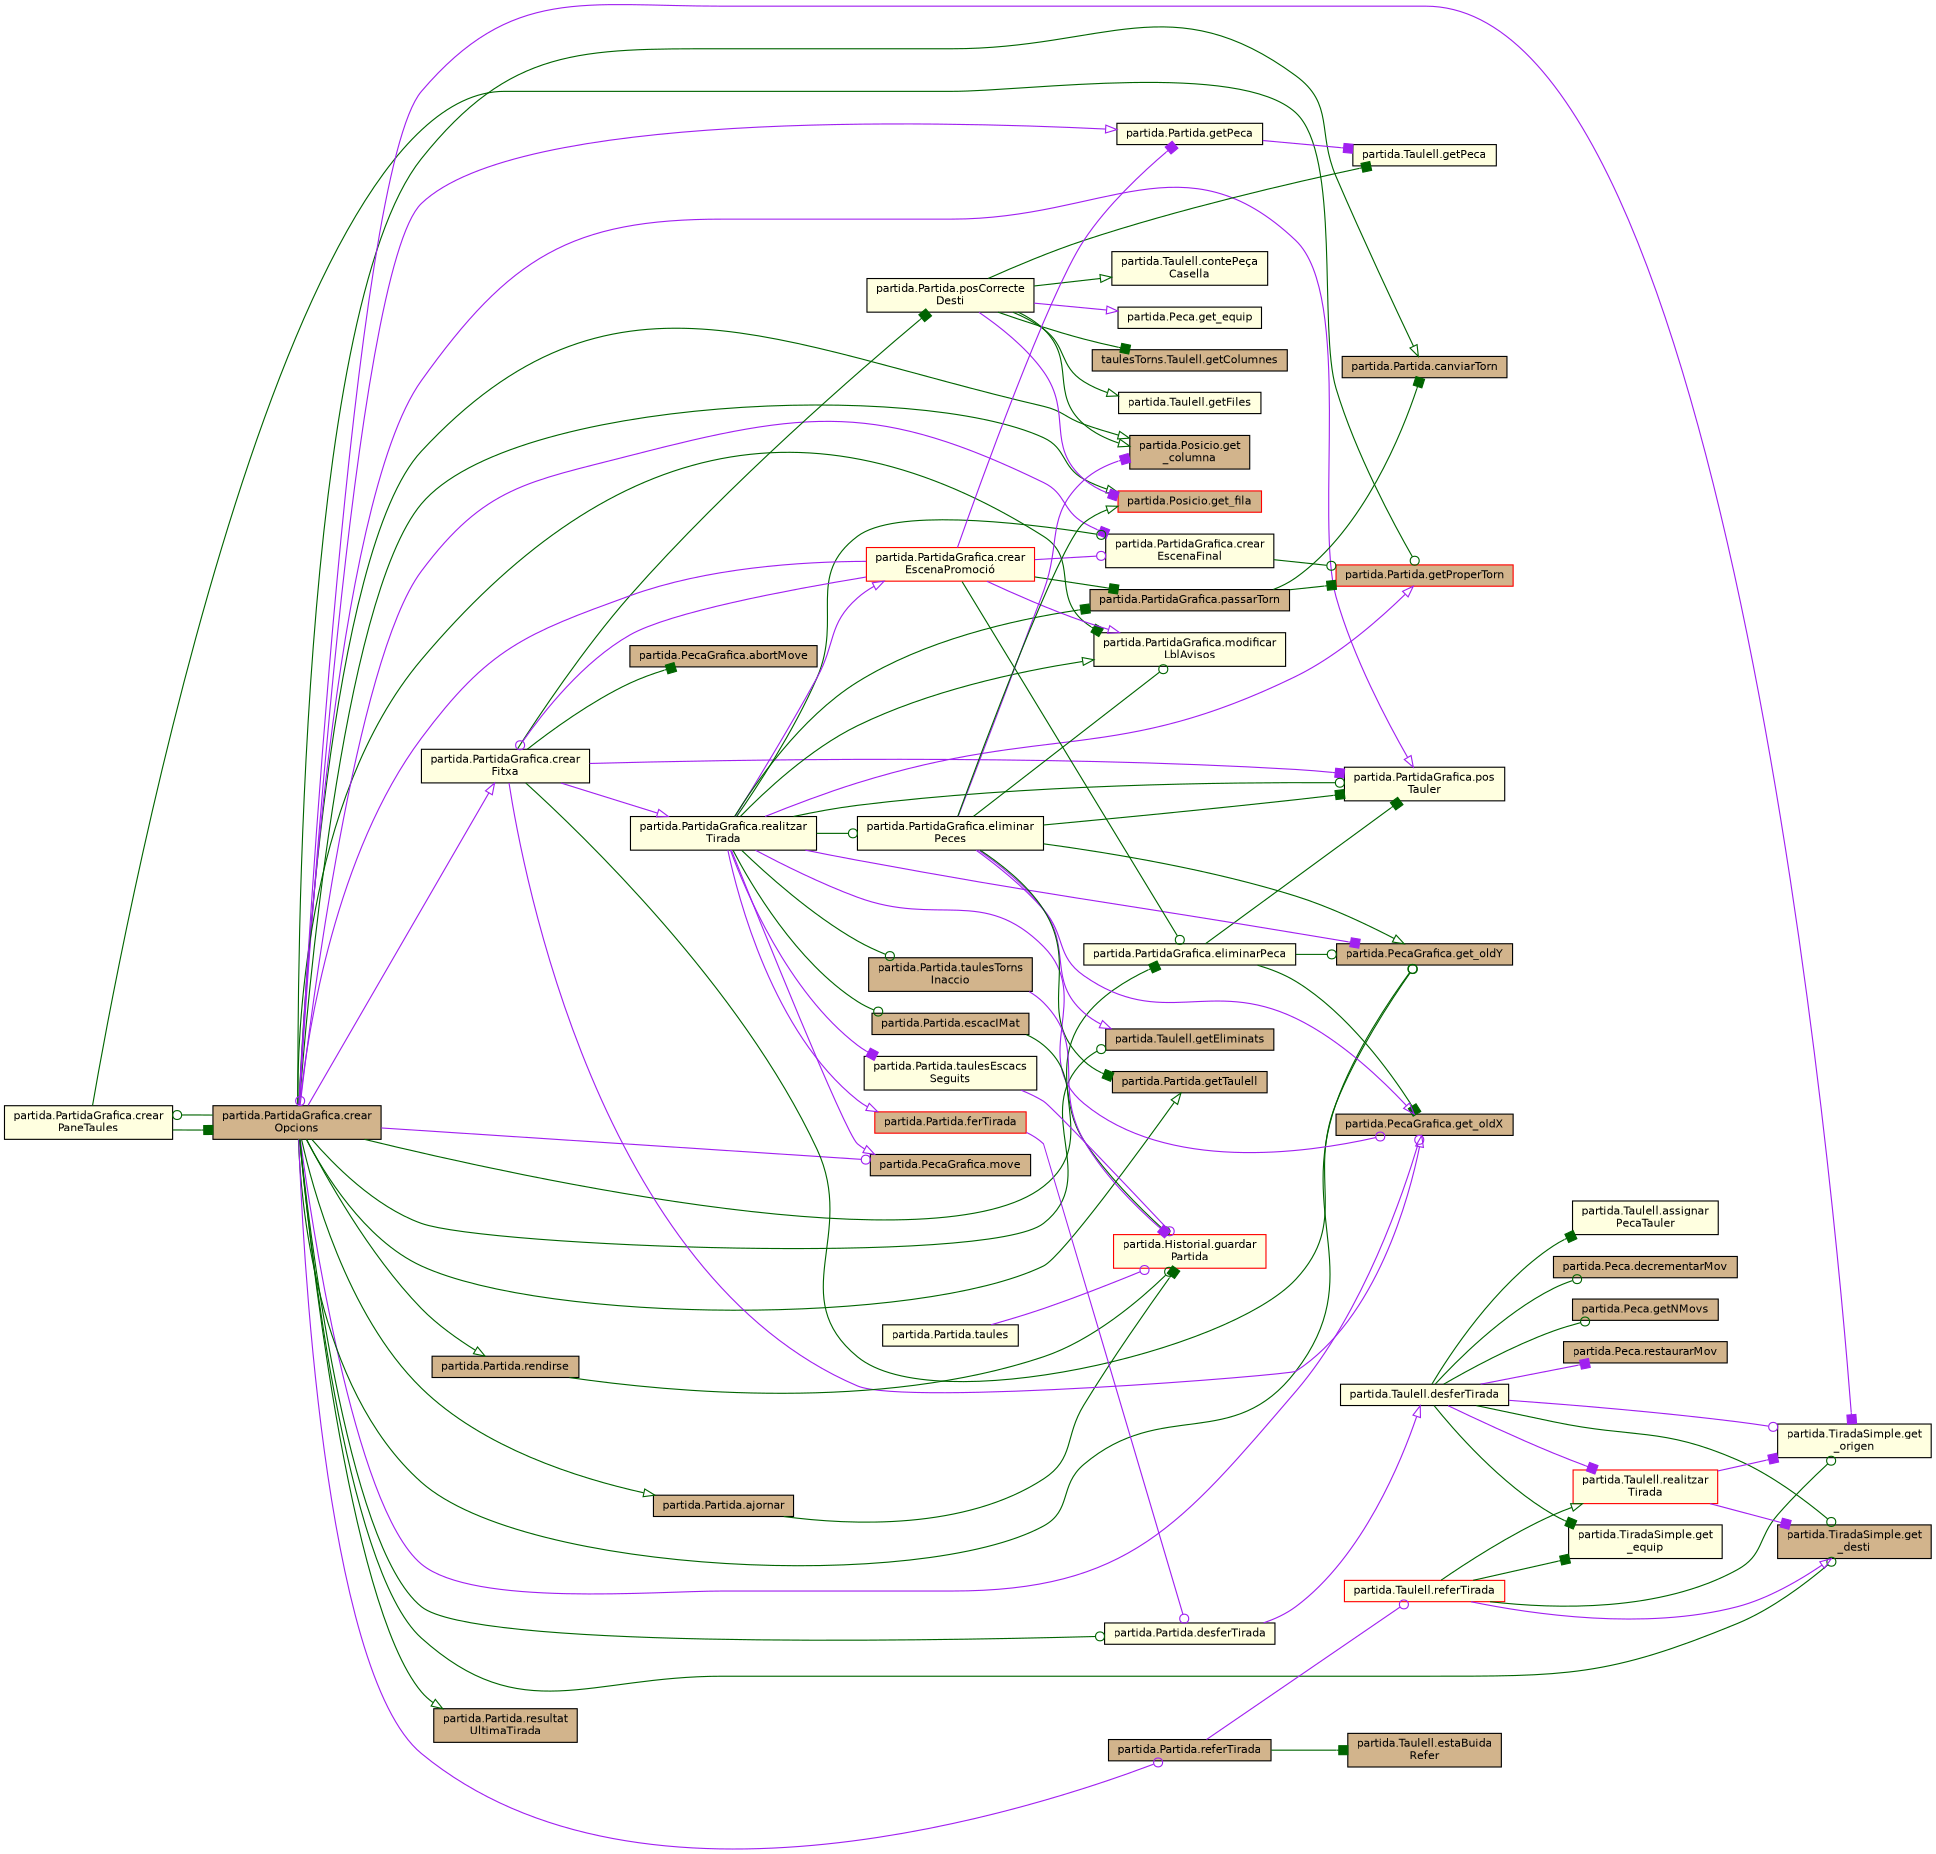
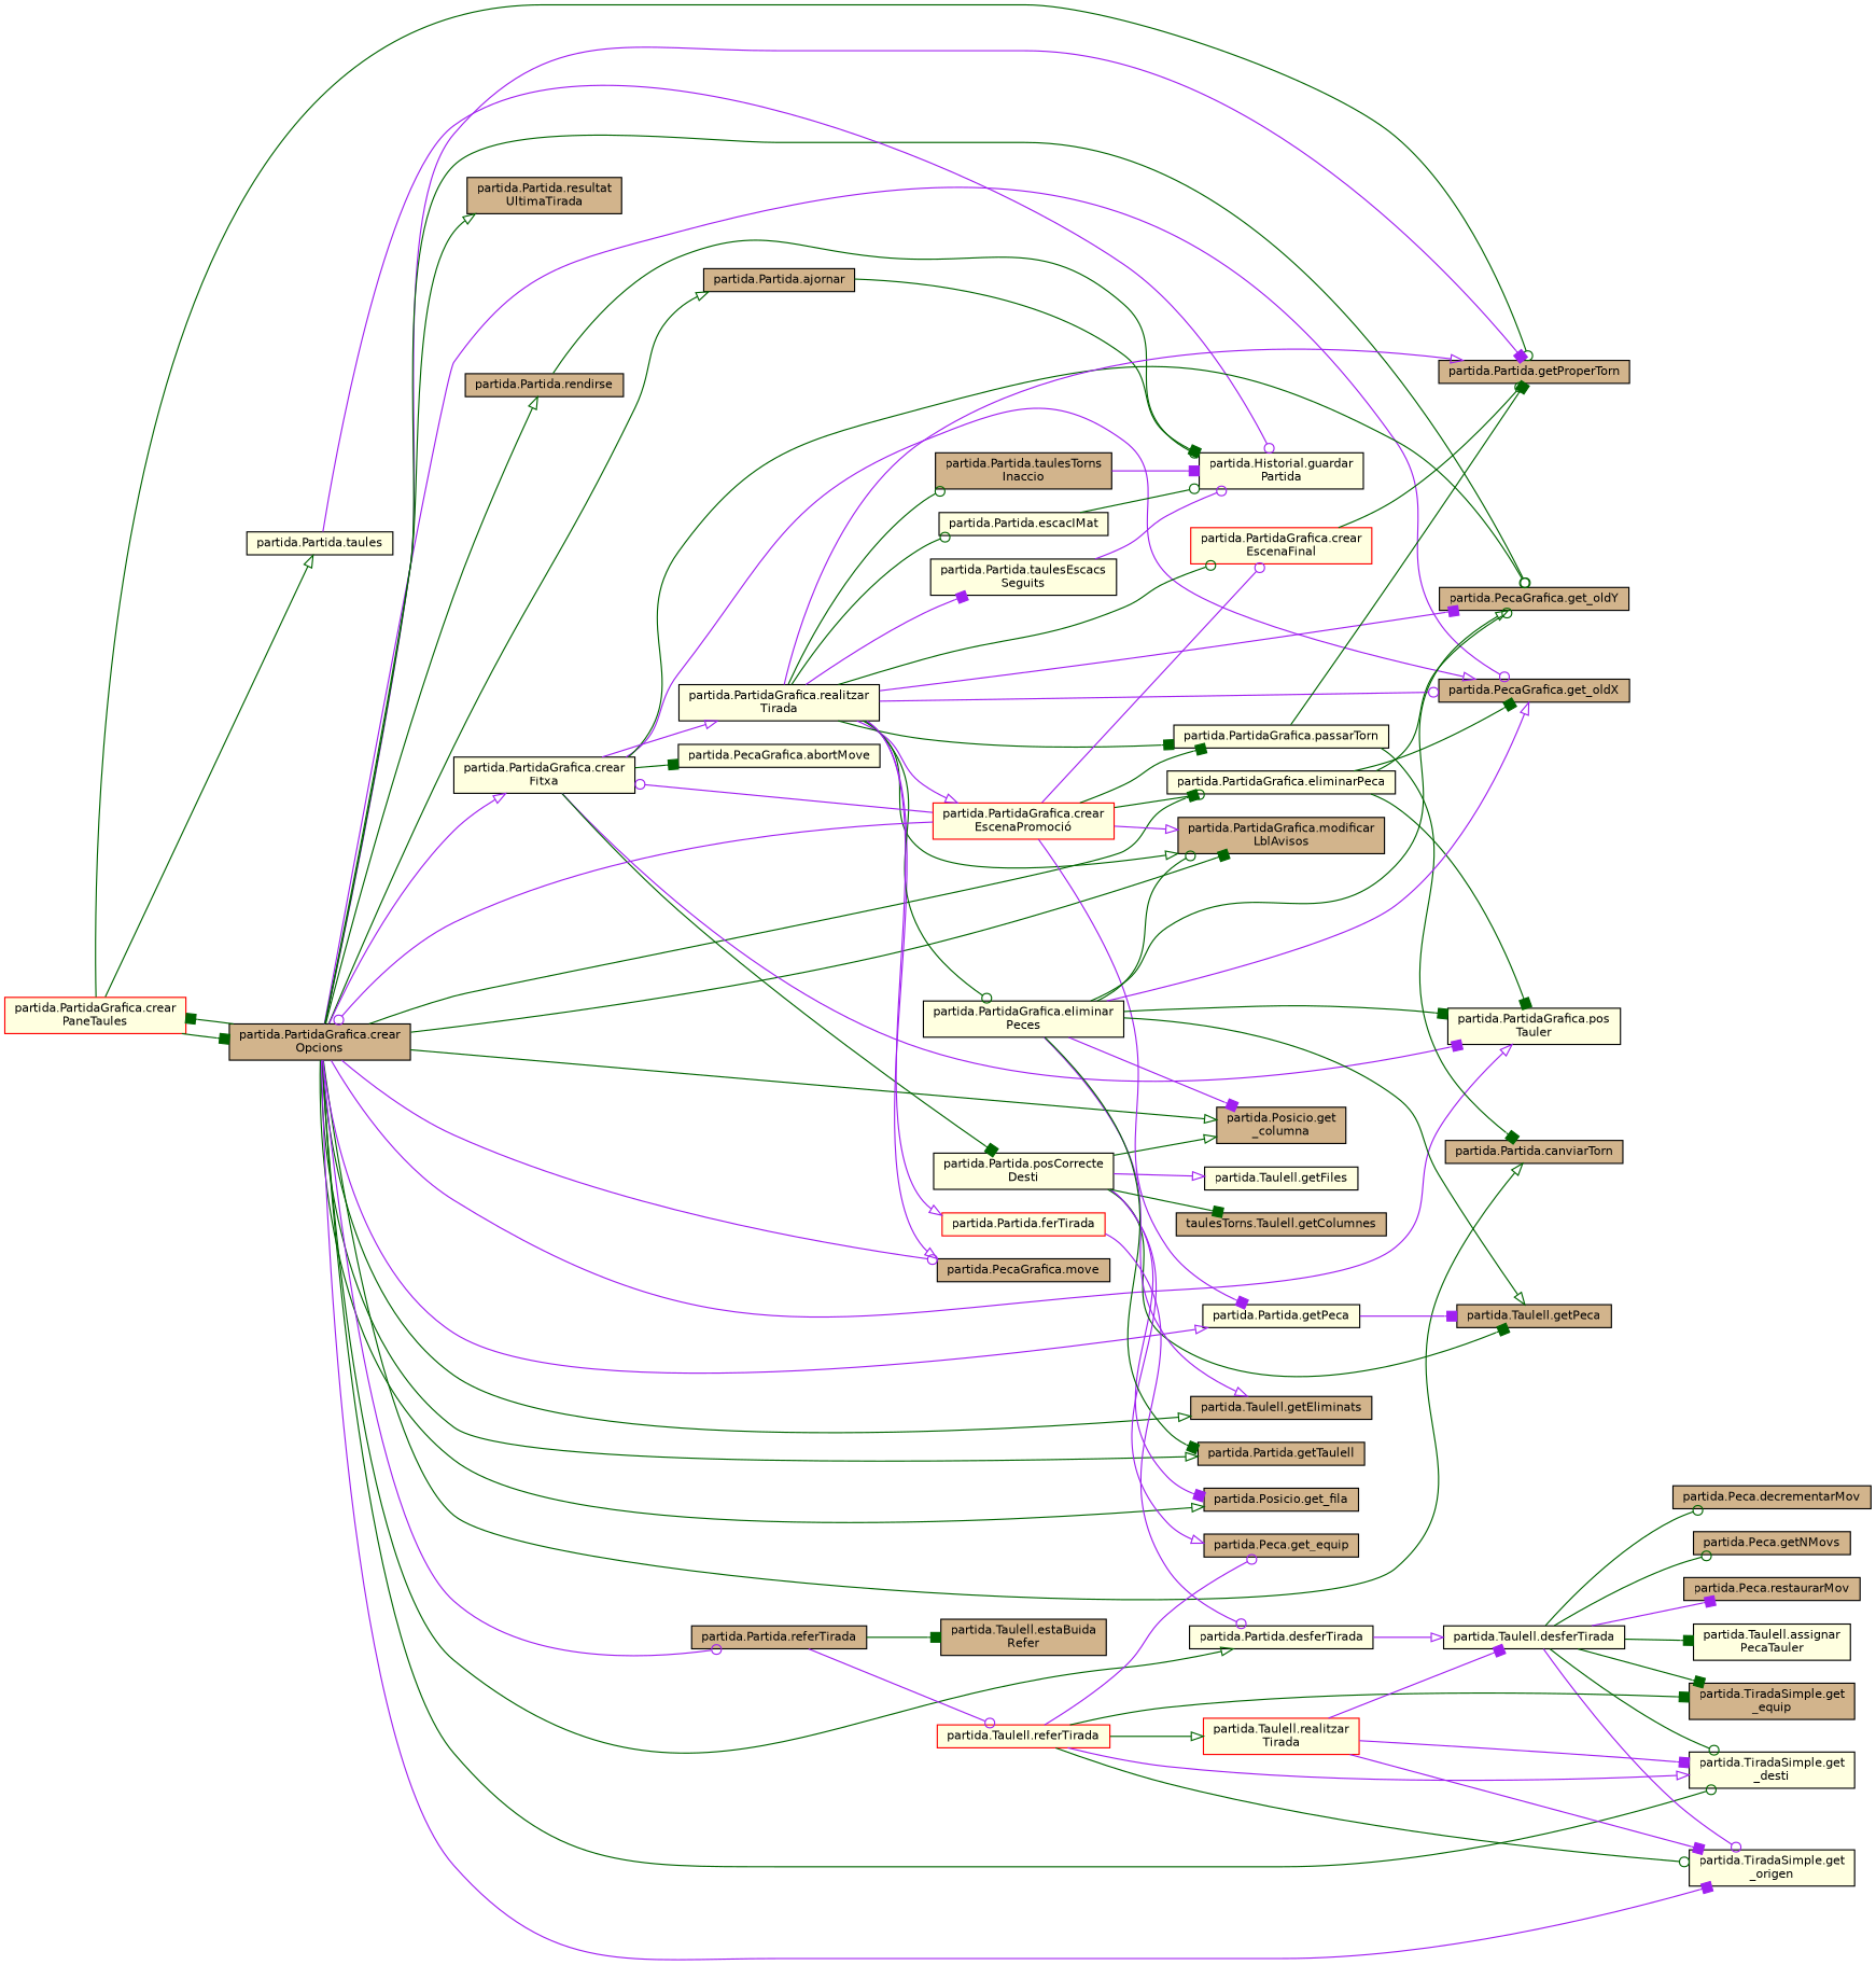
  digraph {
    rankdir=LR
    node [color=black fillcolor=tan fontname=Helvetica fontsize=10 shape=record style=filled]
    edge [arrowhead=box color=darkgreen fontname=Helvetica fontsize=10 labelfontname=Helvetica labelfontsize=10 style=solid]
-   n1 [fillcolor=lightyellow fontcolor=black height=0.2 label="partida.PartidaGrafica.crear\lPaneTaules" width=0.4]
+   n1 [color=red fillcolor=lightyellow fontcolor=black height=0.2 label="partida.PartidaGrafica.crear\lPaneTaules" width=0.4]
    n2 [height=0.2 label="partida.PartidaGrafica.crear\lOpcions" width=0.4]
-   n3 [color=red height=0.2 label="partida.Partida.getProperTorn" width=0.4]
+   n3 [height=0.2 label="partida.Partida.getProperTorn" width=0.4]
    n4 [fillcolor=lightyellow height=0.2 label="partida.Partida.taules" width=0.4]
    n5 [height=0.2 label="partida.Partida.ajornar" width=0.4]
    n6 [height=0.2 label="partida.Partida.canviarTorn" width=0.4]
    n7 [fillcolor=lightyellow height=0.2 label="partida.PartidaGrafica.crear\lFitxa" width=0.4]
    n8 [height=0.2 label="partida.PecaGrafica.get_oldX" width=0.4]
    n9 [height=0.2 label="partida.PecaGrafica.get_oldY" width=0.4]
    n10 [height=0.2 label="partida.Posicio.get\l_columna" width=0.4]
-   n11 [color=red height=0.2 label="partida.Posicio.get_fila" width=0.4]
+   n11 [height=0.2 label="partida.Posicio.get_fila" width=0.4]
    n12 [fillcolor=lightyellow height=0.2 label="partida.PartidaGrafica.pos\lTauler" width=0.4]
    n13 [fillcolor=lightyellow height=0.2 label="partida.PartidaGrafica.eliminarPeca" width=0.4]
    n14 [fillcolor=lightyellow height=0.2 label="partida.Partida.getPeca" width=0.4]
-   n15 [fillcolor=lightyellow height=0.2 label="partida.PartidaGrafica.modificar\lLblAvisos" width=0.4]
+   n15 [height=0.2 label="partida.PartidaGrafica.modificar\lLblAvisos" width=0.4]
    n16 [height=0.2 label="partida.Taulell.getEliminats" width=0.4]
    n17 [height=0.2 label="partida.Partida.getTaulell" width=0.4]
    n18 [fillcolor=lightyellow height=0.2 label="partida.Partida.desferTirada" width=0.4]
-   n19 [height=0.2 label="partida.TiradaSimple.get\l_desti" width=0.4]
+   n19 [fillcolor=lightyellow height=0.2 label="partida.TiradaSimple.get\l_desti" width=0.4]
    n20 [fillcolor=lightyellow height=0.2 label="partida.TiradaSimple.get\l_origen" width=0.4]
    n21 [height=0.2 label="partida.PecaGrafica.move" width=0.4]
    n22 [height=0.2 label="partida.Partida.referTirada" width=0.4]
    n23 [height=0.2 label="partida.Partida.rendirse" width=0.4]
    n24 [height=0.2 label="partida.Partida.resultat\lUltimaTirada" width=0.4]
-   n25 [color=red fillcolor=lightyellow height=0.2 label="partida.Historial.guardar\lPartida" width=0.4]
+   n25 [fillcolor=lightyellow height=0.2 label="partida.Historial.guardar\lPartida" width=0.4]
    n26 [fillcolor=lightyellow height=0.2 label="partida.Partida.posCorrecte\lDesti" width=0.4]
    n27 [fillcolor=lightyellow height=0.2 label="partida.PartidaGrafica.realitzar\lTirada" width=0.4]
-   n28 [height=0.2 label="partida.PecaGrafica.abortMove" width=0.4]
-   n29 [fillcolor=lightyellow height=0.2 label="partida.Taulell.getPeca" width=0.4]
+   n28 [fillcolor=lightyellow height=0.2 label="partida.PecaGrafica.abortMove" width=0.4]
+   n29 [height=0.2 label="partida.Taulell.getPeca" width=0.4]
    n30 [fillcolor=lightyellow height=0.2 label="partida.Taulell.desferTirada" width=0.4]
    n31 [height=0.2 label="partida.Taulell.estaBuida\lRefer" width=0.4]
    n32 [color=red fillcolor=lightyellow height=0.2 label="partida.Taulell.referTirada" width=0.4]
-   n33 [fillcolor=lightyellow height=0.2 label="partida.Taulell.contePeça\lCasella" width=0.4]
-   n34 [fillcolor=lightyellow height=0.2 label="partida.Peca.get_equip" width=0.4]
+   n34 [height=0.2 label="partida.Peca.get_equip" width=0.4]
    n35 [height=0.2 label="taulesTorns.Taulell.getColumnes" width=0.4]
    n36 [fillcolor=lightyellow height=0.2 label="partida.Taulell.getFiles" width=0.4]
-   n37 [fillcolor=lightyellow height=0.2 label="partida.PartidaGrafica.crear\lEscenaFinal" width=0.4]
+   n37 [color=red fillcolor=lightyellow height=0.2 label="partida.PartidaGrafica.crear\lEscenaFinal" width=0.4]
    n38 [color=red fillcolor=lightyellow height=0.2 label="partida.PartidaGrafica.crear\lEscenaPromoció" width=0.4]
-   n39 [height=0.2 label="partida.PartidaGrafica.passarTorn" width=0.4]
+   n39 [fillcolor=lightyellow height=0.2 label="partida.PartidaGrafica.passarTorn" width=0.4]
    n40 [fillcolor=lightyellow height=0.2 label="partida.PartidaGrafica.eliminar\lPeces" width=0.4]
-   n41 [height=0.2 label="partida.Partida.escacIMat" width=0.4]
-   n42 [color=red height=0.2 label="partida.Partida.ferTirada" width=0.4]
+   n41 [fillcolor=lightyellow height=0.2 label="partida.Partida.escacIMat" width=0.4]
+   n42 [color=red fillcolor=lightyellow height=0.2 label="partida.Partida.ferTirada" width=0.4]
    n43 [fillcolor=lightyellow height=0.2 label="partida.Partida.taulesEscacs\lSeguits" width=0.4]
    n44 [height=0.2 label="partida.Partida.taulesTorns\lInaccio" width=0.4]
    n45 [fillcolor=lightyellow height=0.2 label="partida.Taulell.assignar\lPecaTauler" width=0.4]
    n46 [height=0.2 label="partida.Peca.decrementarMov" width=0.4]
-   n47 [fillcolor=lightyellow height=0.2 label="partida.TiradaSimple.get\l_equip" width=0.4]
+   n47 [height=0.2 label="partida.TiradaSimple.get\l_equip" width=0.4]
    n48 [height=0.2 label="partida.Peca.getNMovs" width=0.4]
    n49 [color=red fillcolor=lightyellow height=0.2 label="partida.Taulell.realitzar\lTirada" width=0.4]
    n50 [height=0.2 label="partida.Peca.restaurarMov" width=0.4]
    n1 -> n2
    n1 -> n3 [arrowhead=odot]
-   n2 -> n1 [arrowhead=odot]
-   n2 -> n37 [color=purple]
+   n1 -> n4 [arrowhead=onormal]
+   n2 -> n1
+   n2 -> n3 [color=purple]
    n2 -> n5 [arrowhead=onormal]
    n2 -> n6 [arrowhead=onormal]
    n2 -> n7 [arrowhead=onormal color=purple]
    n2 -> n8 [arrowhead=odot color=purple]
    n2 -> n9 [arrowhead=odot]
    n2 -> n10 [arrowhead=onormal]
    n2 -> n11 [arrowhead=onormal]
    n2 -> n12 [arrowhead=onormal color=purple]
    n2 -> n13
    n2 -> n14 [arrowhead=onormal color=purple]
    n2 -> n15
-   n2 -> n16 [arrowhead=odot]
+   n2 -> n16 [arrowhead=onormal]
    n2 -> n17 [arrowhead=onormal]
-   n2 -> n18 [arrowhead=odot]
+   n2 -> n18 [arrowhead=onormal]
    n2 -> n19 [arrowhead=odot]
    n2 -> n20 [color=purple]
    n2 -> n21 [arrowhead=odot color=purple]
    n2 -> n22 [arrowhead=odot color=purple]
    n2 -> n23 [arrowhead=onormal]
    n2 -> n24 [arrowhead=onormal]
    n4 -> n25 [arrowhead=odot color=purple]
    n5 -> n25
    n7 -> n8 [arrowhead=onormal color=purple]
    n7 -> n9 [arrowhead=odot]
    n7 -> n12 [color=purple]
    n7 -> n26
    n7 -> n27 [arrowhead=onormal color=purple]
    n7 -> n28
    n13 -> n8
    n13 -> n9 [arrowhead=odot]
    n13 -> n12
    n14 -> n29 [color=purple]
    n18 -> n30 [arrowhead=onormal color=purple]
    n22 -> n31
    n22 -> n32 [arrowhead=odot color=purple]
    n23 -> n25 [arrowhead=odot]
    n26 -> n10 [arrowhead=onormal]
    n26 -> n11 [color=purple]
    n26 -> n29
-   n26 -> n33 [arrowhead=onormal]
    n26 -> n34 [arrowhead=onormal color=purple]
    n26 -> n35
-   n26 -> n36 [arrowhead=onormal]
+   n26 -> n36 [arrowhead=onormal color=purple]
    n27 -> n3 [arrowhead=onormal color=purple]
    n27 -> n8 [arrowhead=odot color=purple]
    n27 -> n9 [color=purple]
-   n27 -> n12 [arrowhead=odot]
    n27 -> n15 [arrowhead=onormal]
    n27 -> n21 [arrowhead=onormal color=purple]
    n27 -> n37 [arrowhead=odot]
    n27 -> n38 [arrowhead=onormal color=purple]
    n27 -> n39
    n27 -> n40 [arrowhead=odot]
    n27 -> n41 [arrowhead=odot]
    n27 -> n42 [arrowhead=onormal color=purple]
    n27 -> n43 [color=purple]
    n27 -> n44 [arrowhead=odot]
    n30 -> n19 [arrowhead=odot]
    n30 -> n20 [arrowhead=odot color=purple]
    n30 -> n45
    n30 -> n46 [arrowhead=odot]
    n30 -> n47
    n30 -> n48 [arrowhead=odot]
-   n30 -> n49 [color=purple]
+   n49 -> n30 [color=purple]
    n30 -> n50 [color=purple]
    n32 -> n19 [arrowhead=onormal color=purple]
    n32 -> n20 [arrowhead=odot]
+   n32 -> n34 [arrowhead=odot color=purple]
    n32 -> n47
    n32 -> n49 [arrowhead=onormal]
    n37 -> n3 [arrowhead=odot]
    n38 -> n2 [arrowhead=odot color=purple]
    n38 -> n7 [arrowhead=odot color=purple]
    n38 -> n13 [arrowhead=odot]
    n38 -> n14 [color=purple]
    n38 -> n15 [arrowhead=onormal color=purple]
    n38 -> n37 [arrowhead=odot color=purple]
    n38 -> n39
    n39 -> n3
    n39 -> n6
    n40 -> n8 [arrowhead=onormal color=purple]
    n40 -> n9 [arrowhead=onormal]
    n40 -> n10 [color=purple]
-   n40 -> n11 [arrowhead=onormal]
+   n40 -> n29 [arrowhead=onormal]
    n40 -> n12
    n40 -> n15 [arrowhead=odot]
    n40 -> n16 [arrowhead=onormal color=purple]
    n40 -> n17
    n41 -> n25 [arrowhead=odot]
    n42 -> n18 [arrowhead=odot color=purple]
    n43 -> n25 [arrowhead=odot color=purple]
    n44 -> n25 [color=purple]
    n49 -> n19 [color=purple]
    n49 -> n20 [color=purple]
  }
